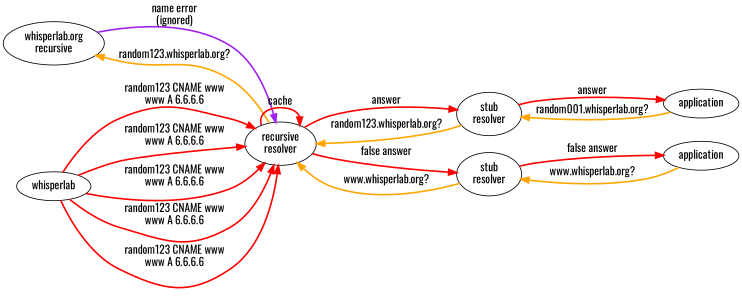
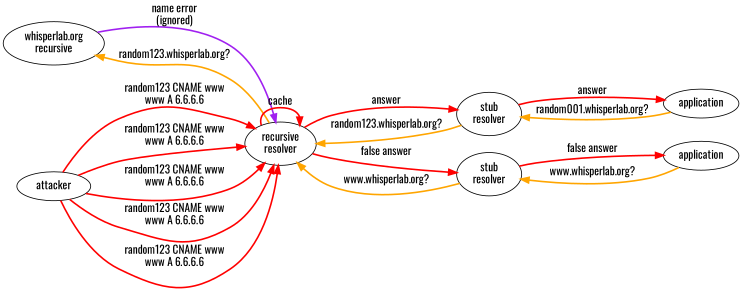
  digraph {
    fontname=Oswald
    rankdir=LR
    node [fontname=Oswald]
    edge [color=red fontname=Oswald style=bold]
    n1 [label="whisperlab.org\nrecursive"]
-   n2 [label=whisperlab]
+   n2 [label=attacker]
    n3 [label="recursive\nresolver"]
    n4 [label="stub\nresolver"]
    n5 [label="stub\nresolver"]
    n6 [label=application]
    n7 [label=application]
    subgraph sub_1 {
      rank=same
      n1
      n2
    }
    n1 -> n3 [color=purple label="name error\n(ignored)"]
    n2 -> n3 [label="random123 CNAME www\nwww A 6.6.6.6"]
    n2 -> n3 [label="random123 CNAME www\nwww A 6.6.6.6"]
    n2 -> n3 [label="random123 CNAME www\nwww A 6.6.6.6"]
    n2 -> n3 [label="random123 CNAME www\nwww A 6.6.6.6"]
    n2 -> n3 [label="random123 CNAME www\nwww A 6.6.6.6"]
    n3 -> n1 [color=orange label="random123.whisperlab.org?"]
    n3 -> n3 [label=cache]
    n3 -> n4 [label=answer]
    n3 -> n5 [label="false answer"]
    n4 -> n3 [color=orange label="random123.whisperlab.org?"]
    n4 -> n6 [label=answer]
    n5 -> n3 [color=orange label="www.whisperlab.org?"]
    n5 -> n7 [label="false answer"]
    n6 -> n4 [color=orange label="random001.whisperlab.org?"]
    n7 -> n5 [color=orange label="www.whisperlab.org?"]
  }
